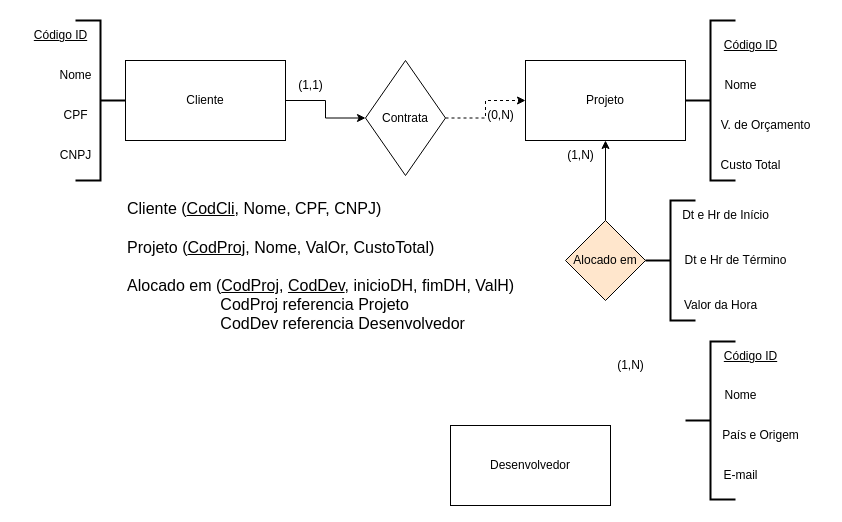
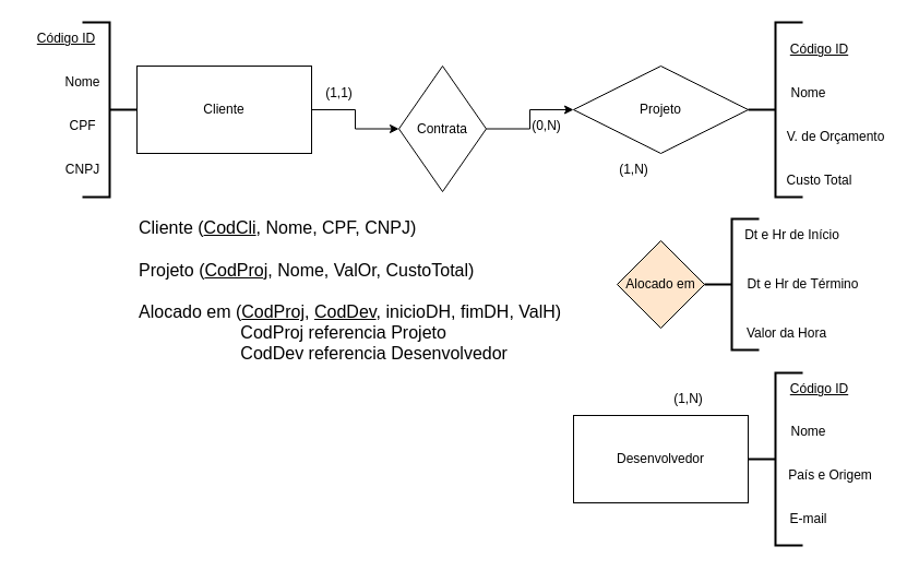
  <mxCell id="0" />
  <mxCell id="1" parent="0" />
- <mxCell id="2" value="Projeto" style="rounded=0;whiteSpace=wrap;html=1;" vertex="1" parent="1"><mxGeometry x="525" y="60" width="160" height="80" as="geometry" /></mxCell>
+ <mxCell id="2" value="Projeto" style="rhombus;whiteSpace=wrap;html=1;" vertex="1" parent="1"><mxGeometry x="525" y="60" width="160" height="80" as="geometry" /></mxCell>
  <mxCell id="3" style="edgeStyle=orthogonalEdgeStyle;rounded=0;orthogonalLoop=1;jettySize=auto;html=1;entryX=0;entryY=0.5;entryDx=0;entryDy=0;" edge="1" parent="1" source="4" target="6"><mxGeometry relative="1" as="geometry" /></mxCell>
  <mxCell id="4" value="Cliente" style="rounded=0;whiteSpace=wrap;html=1;" vertex="1" parent="1"><mxGeometry x="125" y="60" width="160" height="80" as="geometry" /></mxCell>
- <mxCell id="5" style="edgeStyle=orthogonalEdgeStyle;rounded=0;orthogonalLoop=1;jettySize=auto;html=1;entryX=0;entryY=0.5;entryDx=0;entryDy=0;dashed=1;" edge="1" parent="1" source="6" target="2"><mxGeometry relative="1" as="geometry" /></mxCell>
+ <mxCell id="5" style="edgeStyle=orthogonalEdgeStyle;rounded=0;orthogonalLoop=1;jettySize=auto;html=1;entryX=0;entryY=0.5;entryDx=0;entryDy=0;" edge="1" parent="1" source="6" target="2"><mxGeometry relative="1" as="geometry" /></mxCell>
  <mxCell id="6" value="Contrata" style="rhombus;whiteSpace=wrap;html=1;" vertex="1" parent="1"><mxGeometry x="365" y="60" width="80" height="115" as="geometry" /></mxCell>
  <mxCell id="7" value="(0,N)" style="text;html=1;align=center;verticalAlign=middle;resizable=0;points=[];autosize=1;strokeColor=none;fillColor=none;" vertex="1" parent="1"><mxGeometry x="475" y="100" width="50" height="30" as="geometry" /></mxCell>
  <mxCell id="8" value="(1,1)" style="text;html=1;align=center;verticalAlign=middle;resizable=0;points=[];autosize=1;strokeColor=none;fillColor=none;" vertex="1" parent="1"><mxGeometry x="285" y="70" width="50" height="30" as="geometry" /></mxCell>
- <mxCell id="9" value="Desenvolvedor" style="rounded=0;whiteSpace=wrap;html=1;" vertex="1" parent="1"><mxGeometry x="450" y="425" width="160" height="80" as="geometry" /></mxCell>
- <mxCell id="10" style="edgeStyle=orthogonalEdgeStyle;rounded=0;orthogonalLoop=1;jettySize=auto;html=1;entryX=0.5;entryY=1;entryDx=0;entryDy=0;" edge="1" parent="1" source="11" target="2"><mxGeometry relative="1" as="geometry" /></mxCell>
+ <mxCell id="9" value="Desenvolvedor" style="rounded=0;whiteSpace=wrap;html=1;" vertex="1" parent="1"><mxGeometry x="525" y="380" width="160" height="80" as="geometry" /></mxCell>
  <mxCell id="11" value="Alocado em" style="rhombus;whiteSpace=wrap;html=1;fillColor=#ffe6cc;" vertex="1" parent="1"><mxGeometry x="565" y="220" width="80" height="80" as="geometry" /></mxCell>
  <mxCell id="12" value="(1,N&lt;span style=&quot;color: rgba(0, 0, 0, 0); font-family: monospace; font-size: 0px; text-align: start;&quot;&gt;%3CmxGraphModel%3E%3Croot%3E%3CmxCell%20id%3D%220%22%2F%3E%3CmxCell%20id%3D%221%22%20parent%3D%220%22%2F%3E%3CmxCell%20id%3D%222%22%20value%3D%22(0%2CN)%22%20style%3D%22text%3Bhtml%3D1%3Balign%3Dcenter%3BverticalAlign%3Dmiddle%3Bresizable%3D0%3Bpoints%3D%5B%5D%3Bautosize%3D1%3BstrokeColor%3Dnone%3BfillColor%3Dnone%3B%22%20vertex%3D%221%22%20parent%3D%221%22%3E%3CmxGeometry%20x%3D%22390%22%20y%3D%22130%22%20width%3D%2250%22%20height%3D%2230%22%20as%3D%22geometry%22%2F%3E%3C%2FmxCell%3E%3C%2Froot%3E%3C%2FmxGraphModel%3E&lt;/span&gt;)" style="text;html=1;align=center;verticalAlign=middle;resizable=0;points=[];autosize=1;strokeColor=none;fillColor=none;" vertex="1" parent="1"><mxGeometry x="605" y="350" width="50" height="30" as="geometry" /></mxCell>
  <mxCell id="13" value="(1,N&lt;span style=&quot;color: rgba(0, 0, 0, 0); font-family: monospace; font-size: 0px; text-align: start;&quot;&gt;%3CmxGraphModel%3E%3Croot%3E%3CmxCell%20id%3D%220%22%2F%3E%3CmxCell%20id%3D%221%22%20parent%3D%220%22%2F%3E%3CmxCell%20id%3D%222%22%20value%3D%22(0%2CN)%22%20style%3D%22text%3Bhtml%3D1%3Balign%3Dcenter%3BverticalAlign%3Dmiddle%3Bresizable%3D0%3Bpoints%3D%5B%5D%3Bautosize%3D1%3BstrokeColor%3Dnone%3BfillColor%3Dnone%3B%22%20vertex%3D%221%22%20parent%3D%221%22%3E%3CmxGeometry%20x%3D%22390%22%20y%3D%22130%22%20width%3D%2250%22%20height%3D%2230%22%20as%3D%22geometry%22%2F%3E%3C%2FmxCell%3E%3C%2Froot%3E%3C%2FmxGraphModel%3E&lt;/span&gt;)" style="text;html=1;align=center;verticalAlign=middle;resizable=0;points=[];autosize=1;strokeColor=none;fillColor=none;" vertex="1" parent="1"><mxGeometry x="555" y="140" width="50" height="30" as="geometry" /></mxCell>
  <mxCell id="14" value="" style="strokeWidth=2;html=1;shape=mxgraph.flowchart.annotation_2;align=left;labelPosition=right;pointerEvents=1;rotation=-180;" vertex="1" parent="1"><mxGeometry x="75" y="20" width="50" height="160" as="geometry" /></mxCell>
  <mxCell id="15" value="Código ID" style="text;html=1;align=center;verticalAlign=middle;resizable=0;points=[];autosize=1;strokeColor=none;fillColor=none;fontStyle=4" vertex="1" parent="1"><mxGeometry x="20" y="20" width="80" height="30" as="geometry" /></mxCell>
  <mxCell id="16" value="Nome" style="text;html=1;align=center;verticalAlign=middle;resizable=0;points=[];autosize=1;strokeColor=none;fillColor=none;" vertex="1" parent="1"><mxGeometry x="45" y="60" width="60" height="30" as="geometry" /></mxCell>
  <mxCell id="17" value="CPF" style="text;html=1;align=center;verticalAlign=middle;resizable=0;points=[];autosize=1;strokeColor=none;fillColor=none;" vertex="1" parent="1"><mxGeometry x="50" y="100" width="50" height="30" as="geometry" /></mxCell>
  <mxCell id="18" value="CNPJ" style="text;html=1;align=center;verticalAlign=middle;resizable=0;points=[];autosize=1;strokeColor=none;fillColor=none;" vertex="1" parent="1"><mxGeometry x="50" y="140" width="50" height="30" as="geometry" /></mxCell>
  <mxCell id="19" value="" style="strokeWidth=2;html=1;shape=mxgraph.flowchart.annotation_2;align=left;labelPosition=right;pointerEvents=1;rotation=0;" vertex="1" parent="1"><mxGeometry x="685" y="20" width="50" height="160" as="geometry" /></mxCell>
  <mxCell id="20" value="Código ID" style="text;html=1;align=center;verticalAlign=middle;resizable=0;points=[];autosize=1;strokeColor=none;fillColor=none;fontStyle=4" vertex="1" parent="1"><mxGeometry x="710" y="30" width="80" height="30" as="geometry" /></mxCell>
  <mxCell id="21" value="Nome" style="text;html=1;align=center;verticalAlign=middle;resizable=0;points=[];autosize=1;strokeColor=none;fillColor=none;" vertex="1" parent="1"><mxGeometry x="710" y="70" width="60" height="30" as="geometry" /></mxCell>
  <mxCell id="22" value="V. de Orçamento" style="text;html=1;align=center;verticalAlign=middle;resizable=0;points=[];autosize=1;strokeColor=none;fillColor=none;" vertex="1" parent="1"><mxGeometry x="710" y="110" width="110" height="30" as="geometry" /></mxCell>
  <mxCell id="23" value="Custo Total" style="text;html=1;align=center;verticalAlign=middle;resizable=0;points=[];autosize=1;strokeColor=none;fillColor=none;" vertex="1" parent="1"><mxGeometry x="710" y="150" width="80" height="30" as="geometry" /></mxCell>
  <mxCell id="24" value="" style="strokeWidth=2;html=1;shape=mxgraph.flowchart.annotation_2;align=left;labelPosition=right;pointerEvents=1;rotation=0;" vertex="1" parent="1"><mxGeometry x="685" y="340.94" width="50" height="158.13" as="geometry" /></mxCell>
  <mxCell id="25" value="Código ID" style="text;html=1;align=center;verticalAlign=middle;resizable=0;points=[];autosize=1;strokeColor=none;fillColor=none;fontStyle=4" vertex="1" parent="1"><mxGeometry x="710" y="340.94" width="80" height="30" as="geometry" /></mxCell>
  <mxCell id="26" value="Nome" style="text;html=1;align=center;verticalAlign=middle;resizable=0;points=[];autosize=1;strokeColor=none;fillColor=none;" vertex="1" parent="1"><mxGeometry x="710" y="380" width="60" height="30" as="geometry" /></mxCell>
  <mxCell id="27" value="País e Origem" style="text;html=1;align=center;verticalAlign=middle;resizable=0;points=[];autosize=1;strokeColor=none;fillColor=none;" vertex="1" parent="1"><mxGeometry x="710" y="420" width="100" height="30" as="geometry" /></mxCell>
  <mxCell id="28" value="E-mail" style="text;html=1;align=center;verticalAlign=middle;resizable=0;points=[];autosize=1;strokeColor=none;fillColor=none;" vertex="1" parent="1"><mxGeometry x="710" y="460" width="60" height="30" as="geometry" /></mxCell>
  <mxCell id="29" value="" style="strokeWidth=2;html=1;shape=mxgraph.flowchart.annotation_2;align=left;labelPosition=right;pointerEvents=1;rotation=0;" vertex="1" parent="1"><mxGeometry x="645" y="200" width="50" height="120" as="geometry" /></mxCell>
  <mxCell id="30" value="Dt e Hr de Início" style="text;html=1;align=center;verticalAlign=middle;resizable=0;points=[];autosize=1;strokeColor=none;fillColor=none;" vertex="1" parent="1"><mxGeometry x="670" y="200" width="110" height="30" as="geometry" /></mxCell>
  <mxCell id="31" value="Dt e Hr de Término" style="text;html=1;align=center;verticalAlign=middle;resizable=0;points=[];autosize=1;strokeColor=none;fillColor=none;" vertex="1" parent="1"><mxGeometry x="670" y="245" width="130" height="30" as="geometry" /></mxCell>
  <mxCell id="32" value="Valor da Hora" style="text;html=1;align=center;verticalAlign=middle;resizable=0;points=[];autosize=1;strokeColor=none;fillColor=none;" vertex="1" parent="1"><mxGeometry x="670" y="290" width="100" height="30" as="geometry" /></mxCell>
  <mxCell id="33" value="Cliente (&lt;u style=&quot;font-size: 16px;&quot;&gt;CodCli&lt;/u&gt;, Nome, CPF, CNPJ)&lt;div style=&quot;font-size: 16px;&quot;&gt;&lt;br style=&quot;font-size: 16px;&quot;&gt;&lt;/div&gt;&lt;div style=&quot;font-size: 16px;&quot;&gt;Projeto (&lt;u style=&quot;font-size: 16px;&quot;&gt;CodProj&lt;/u&gt;, Nome, ValOr, CustoTotal)&lt;/div&gt;&lt;div style=&quot;font-size: 16px;&quot;&gt;&lt;br style=&quot;font-size: 16px;&quot;&gt;&lt;/div&gt;&lt;div style=&quot;font-size: 16px;&quot;&gt;Alocado em (&lt;u style=&quot;font-size: 16px;&quot;&gt;CodProj&lt;/u&gt;, &lt;u style=&quot;font-size: 16px;&quot;&gt;CodDev&lt;/u&gt;, inicioDH, fimDH, ValH)&lt;/div&gt;&lt;div style=&quot;font-size: 16px;&quot;&gt;&amp;nbsp; &amp;nbsp; &amp;nbsp; &amp;nbsp; &amp;nbsp; &amp;nbsp; &amp;nbsp; &amp;nbsp; &amp;nbsp; &amp;nbsp; &amp;nbsp;CodProj referencia Projeto&lt;/div&gt;&lt;div style=&quot;font-size: 16px;&quot;&gt;&amp;nbsp; &amp;nbsp; &amp;nbsp; &amp;nbsp; &amp;nbsp; &amp;nbsp; &amp;nbsp; &amp;nbsp; &amp;nbsp; &amp;nbsp; &amp;nbsp;CodDev referencia Desenvolvedor&lt;/div&gt;" style="text;html=1;align=left;verticalAlign=middle;resizable=0;points=[];autosize=1;strokeColor=none;fillColor=none;fontSize=16;" vertex="1" parent="1"><mxGeometry x="125" y="190.94" width="410" height="150" as="geometry" /></mxCell>
